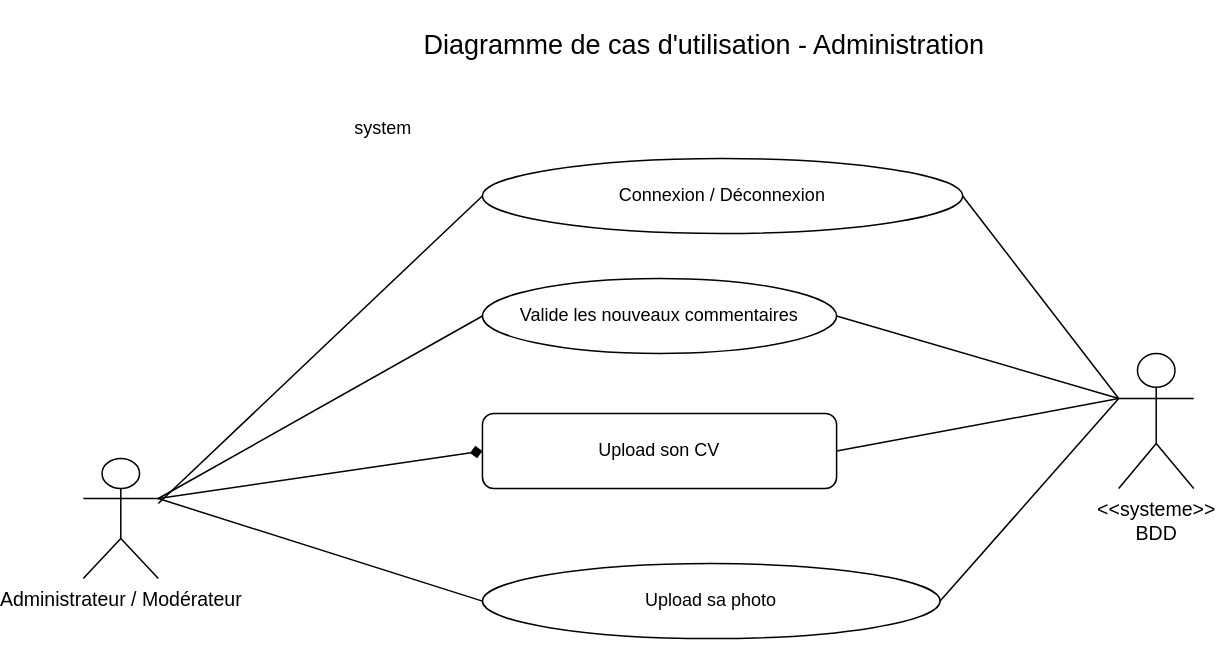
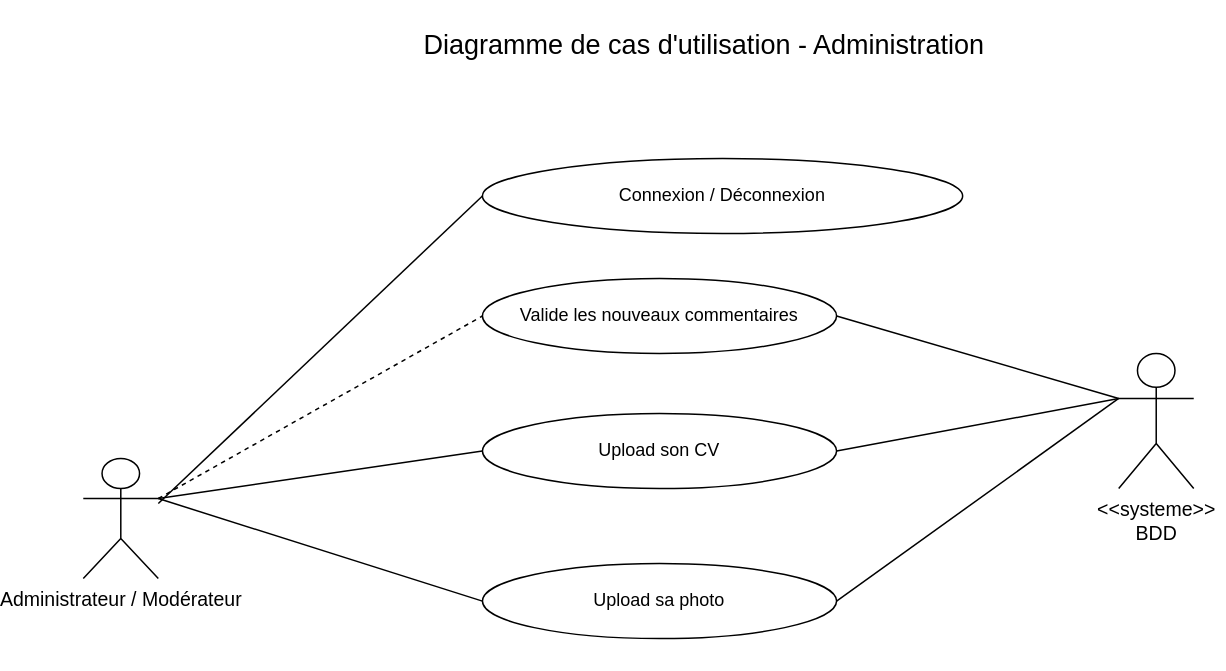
  <mxCell id="0" />
  <mxCell id="1" parent="0" />
- <mxCell id="2" value="system" style="text;html=1;strokeColor=none;fillColor=none;align=center;verticalAlign=middle;whiteSpace=wrap;rounded=0;" parent="1" vertex="1"><mxGeometry x="200" y="75" width="40" height="20" as="geometry" /></mxCell>
  <mxCell id="3" value="Diagramme de cas d'utilisation - Administration" style="text;html=1;strokeColor=none;fillColor=none;align=center;verticalAlign=middle;whiteSpace=wrap;rounded=0;fontSize=18;" parent="1" vertex="1"><mxGeometry x="231" y="20" width="406" height="20" as="geometry" /></mxCell>
  <mxCell id="4" value="&amp;lt;&amp;lt;systeme&amp;gt;&amp;gt;&lt;br&gt;BDD" style="shape=umlActor;verticalLabelPosition=bottom;labelBackgroundColor=#ffffff;verticalAlign=top;html=1;fontSize=13;" parent="1" vertex="1"><mxGeometry x="710" y="235" width="50" height="90" as="geometry" /></mxCell>
  <mxCell id="5" value="Connexion / Déconnexion" style="ellipse;whiteSpace=wrap;html=1;" parent="1" vertex="1"><mxGeometry x="286" y="105" width="320" height="50" as="geometry" /></mxCell>
- <mxCell id="6" value="" style="endArrow=none;html=1;entryX=1;entryY=0.5;entryDx=0;entryDy=0;exitX=0;exitY=0.333;exitDx=0;exitDy=0;exitPerimeter=0;" parent="1" source="4" target="5" edge="1"><mxGeometry width="50" height="50" relative="1" as="geometry"><mxPoint x="60" y="525" as="sourcePoint" /><mxPoint x="110" y="475" as="targetPoint" /></mxGeometry></mxCell>
  <mxCell id="7" value="" style="endArrow=none;html=1;exitX=0;exitY=0.5;exitDx=0;exitDy=0;" parent="1" source="5" edge="1"><mxGeometry width="50" height="50" relative="1" as="geometry"><mxPoint x="60" y="525" as="sourcePoint" /><mxPoint x="70" y="335" as="targetPoint" /></mxGeometry></mxCell>
  <mxCell id="8" value="Administrateur / Modérateur" style="shape=umlActor;verticalLabelPosition=bottom;labelBackgroundColor=#ffffff;verticalAlign=top;html=1;fontSize=13;" parent="1" vertex="1"><mxGeometry x="20" y="305" width="50" height="80" as="geometry" /></mxCell>
- <mxCell id="9" value="Upload son CV" style="whiteSpace=wrap;html=1;rounded=1;" parent="1" vertex="1"><mxGeometry x="286" y="275" width="236" height="50" as="geometry" /></mxCell>
- <mxCell id="10" value="" style="endArrow=diamond;html=1;entryX=0;entryY=0.5;entryDx=0;entryDy=0;exitX=1;exitY=0.333;exitDx=0;exitDy=0;exitPerimeter=0;" parent="1" source="8" target="9" edge="1"><mxGeometry width="50" height="50" relative="1" as="geometry"><mxPoint x="80" y="335" as="sourcePoint" /><mxPoint x="356" y="495" as="targetPoint" /></mxGeometry></mxCell>
- <mxCell id="11" value="Upload sa photo" style="ellipse;whiteSpace=wrap;html=1;" parent="1" vertex="1"><mxGeometry x="286" y="375" width="305" height="50" as="geometry" /></mxCell>
+ <mxCell id="9" value="Upload son CV" style="ellipse;whiteSpace=wrap;html=1;" parent="1" vertex="1"><mxGeometry x="286" y="275" width="236" height="50" as="geometry" /></mxCell>
+ <mxCell id="10" value="" style="endArrow=none;html=1;entryX=0;entryY=0.5;entryDx=0;entryDy=0;exitX=1;exitY=0.333;exitDx=0;exitDy=0;exitPerimeter=0;" parent="1" source="8" target="9" edge="1"><mxGeometry width="50" height="50" relative="1" as="geometry"><mxPoint x="80" y="335" as="sourcePoint" /><mxPoint x="356" y="495" as="targetPoint" /></mxGeometry></mxCell>
+ <mxCell id="11" value="Upload sa photo" style="ellipse;whiteSpace=wrap;html=1;" parent="1" vertex="1"><mxGeometry x="286" y="375" width="236" height="50" as="geometry" /></mxCell>
  <mxCell id="12" value="" style="endArrow=none;html=1;entryX=0;entryY=0.5;entryDx=0;entryDy=0;exitX=1;exitY=0.333;exitDx=0;exitDy=0;exitPerimeter=0;" parent="1" source="8" target="11" edge="1"><mxGeometry width="50" height="50" relative="1" as="geometry"><mxPoint x="90" y="655" as="sourcePoint" /><mxPoint x="356" y="565" as="targetPoint" /></mxGeometry></mxCell>
  <mxCell id="13" value="" style="endArrow=none;html=1;entryX=1;entryY=0.5;entryDx=0;entryDy=0;" parent="1" target="9" edge="1"><mxGeometry width="50" height="50" relative="1" as="geometry"><mxPoint x="710" y="265" as="sourcePoint" /><mxPoint x="546" y="470" as="targetPoint" /></mxGeometry></mxCell>
  <mxCell id="14" value="" style="endArrow=none;html=1;exitX=0;exitY=0.333;exitDx=0;exitDy=0;exitPerimeter=0;entryX=1;entryY=0.5;entryDx=0;entryDy=0;" parent="1" source="4" target="11" edge="1"><mxGeometry width="50" height="50" relative="1" as="geometry"><mxPoint x="704" y="565" as="sourcePoint" /><mxPoint x="540" y="630" as="targetPoint" /></mxGeometry></mxCell>
  <mxCell id="15" value="Valide les nouveaux commentaires" style="ellipse;whiteSpace=wrap;html=1;" parent="1" vertex="1"><mxGeometry x="286" y="185" width="236" height="50" as="geometry" /></mxCell>
- <mxCell id="16" value="" style="endArrow=none;html=1;entryX=0;entryY=0.5;entryDx=0;entryDy=0;exitX=1;exitY=0.333;exitDx=0;exitDy=0;exitPerimeter=0;" parent="1" target="15" edge="1" source="8"><mxGeometry width="50" height="50" relative="1" as="geometry"><mxPoint x="80" y="335" as="sourcePoint" /><mxPoint x="260" y="363.33" as="targetPoint" /></mxGeometry></mxCell>
+ <mxCell id="16" value="" style="endArrow=none;html=1;entryX=0;entryY=0.5;entryDx=0;entryDy=0;exitX=1;exitY=0.333;exitDx=0;exitDy=0;exitPerimeter=0;dashed=1;" parent="1" target="15" edge="1" source="8"><mxGeometry width="50" height="50" relative="1" as="geometry"><mxPoint x="80" y="335" as="sourcePoint" /><mxPoint x="260" y="363.33" as="targetPoint" /></mxGeometry></mxCell>
  <mxCell id="17" value="" style="endArrow=none;html=1;exitX=1;exitY=0.5;exitDx=0;exitDy=0;" parent="1" edge="1" source="15"><mxGeometry width="50" height="50" relative="1" as="geometry"><mxPoint x="520" y="400" as="sourcePoint" /><mxPoint x="710" y="265" as="targetPoint" /></mxGeometry></mxCell>
